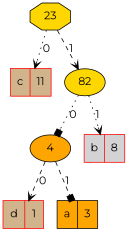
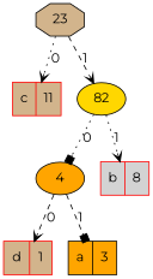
  digraph {
    fontname=Montserrat
    node [fillcolor=gold fontename=Arial fontname=Montserrat shape=record style=filled]
    edge [arrowhead=vee fontname=Montserrat style=dotted]
-   n1 [label=23 shape=octagon]
+   n1 [fillcolor=tan label=23 shape=octagon]
    n2 [color=RED fillcolor=tan label="c|11"]
    n3 [label=82 shape=ellipse]
    n4 [fillcolor=orange label=4 shape=ellipse]
    n5 [color=RED fillcolor=lightgrey label="b|8"]
    n6 [color=RED fillcolor=tan label="d|1"]
    n7 [color=black fillcolor=orange label="a|3"]
    n1 -> n2 [label=0]
    n1 -> n3 [label=1 style=dashed]
    n3 -> n4 [arrowhead=box label=0]
    n3 -> n5 [label=1]
    n4 -> n6 [label=0 style=dashed]
    n4 -> n7 [arrowhead=box label=1 style=dashed]
  }
